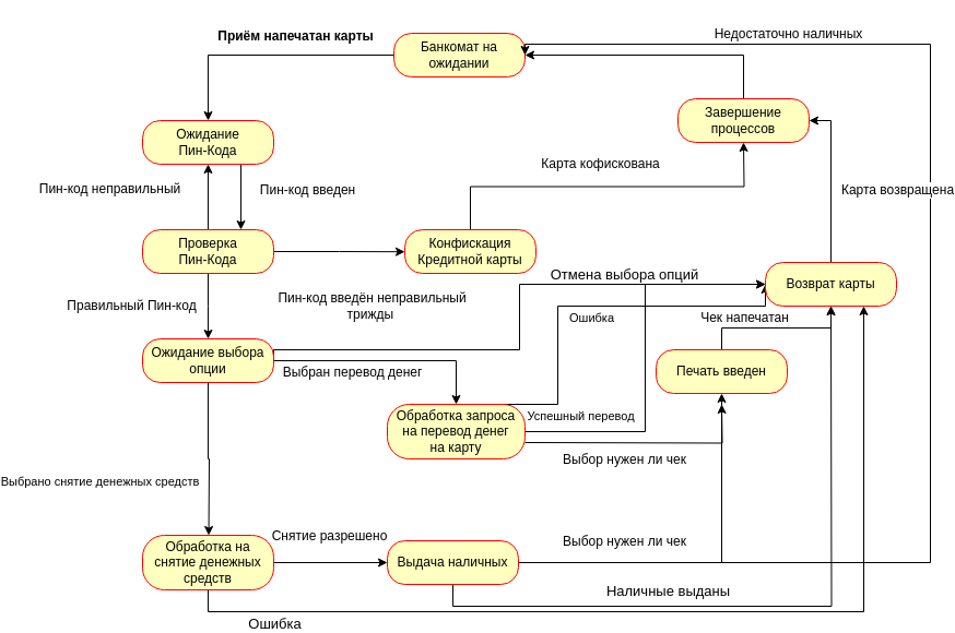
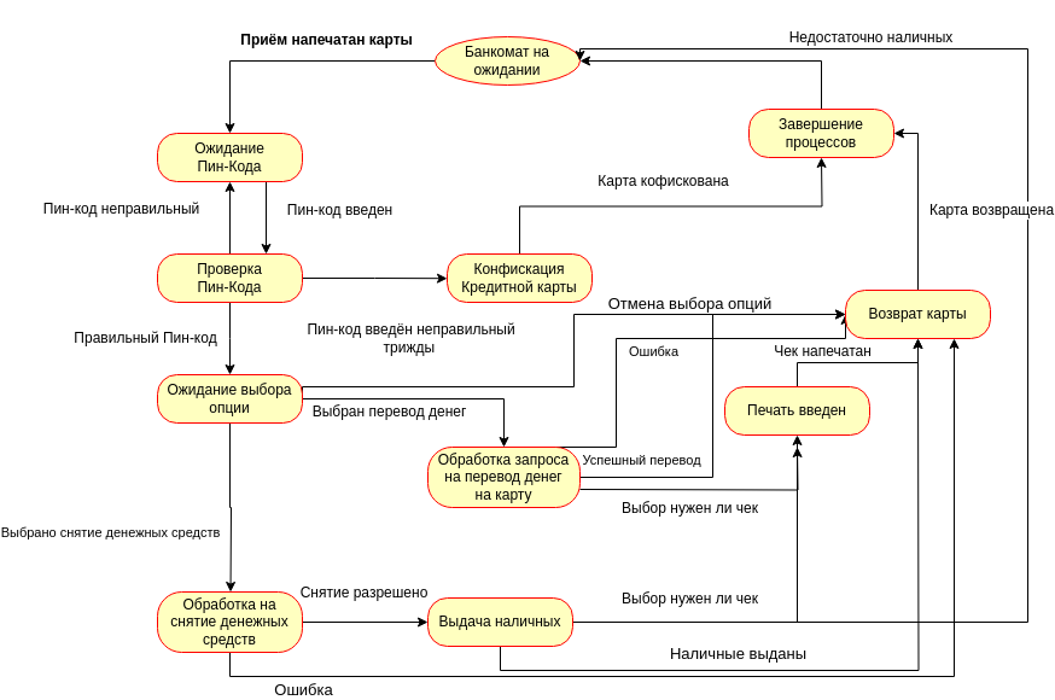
  <mxCell id="0" />
  <mxCell id="1" parent="0" />
  <mxCell id="2" style="edgeStyle=orthogonalEdgeStyle;rounded=0;orthogonalLoop=1;jettySize=auto;html=1;entryX=0.5;entryY=0;entryDx=0;entryDy=0;" edge="1" parent="1" source="3" target="6"><mxGeometry relative="1" as="geometry" /></mxCell>
- <mxCell id="3" value="Банкомат на ожидании" style="rounded=1;whiteSpace=wrap;html=1;arcSize=40;fontColor=#000000;fillColor=#ffffc0;strokeColor=#ff0000;" vertex="1" parent="1"><mxGeometry x="355" y="30" width="120" height="40" as="geometry" /></mxCell>
+ <mxCell id="3" value="Банкомат на ожидании" style="ellipse;whiteSpace=wrap;html=1;arcSize=40;fontColor=#000000;fillColor=#ffffc0;strokeColor=#ff0000;" vertex="1" parent="1"><mxGeometry x="355" y="30" width="120" height="40" as="geometry" /></mxCell>
  <mxCell id="4" style="edgeStyle=orthogonalEdgeStyle;rounded=0;orthogonalLoop=1;jettySize=auto;html=1;exitX=0.75;exitY=1;exitDx=0;exitDy=0;entryX=0.75;entryY=0;entryDx=0;entryDy=0;" edge="1" parent="1" source="6" target="12"><mxGeometry relative="1" as="geometry" /></mxCell>
  <mxCell id="5" value="Пин-код введен" style="edgeLabel;html=1;align=center;verticalAlign=middle;resizable=0;points=[];rotation=0;fontSize=12;" vertex="1" connectable="0" parent="4"><mxGeometry x="-0.467" y="-1" relative="1" as="geometry"><mxPoint x="61" y="7" as="offset" /></mxGeometry></mxCell>
  <mxCell id="6" value="Ожидание &lt;br&gt;Пин-Кода" style="rounded=1;whiteSpace=wrap;html=1;arcSize=40;fontColor=#000000;fillColor=#ffffc0;strokeColor=#ff0000;" vertex="1" parent="1"><mxGeometry x="125" y="110" width="120" height="40" as="geometry" /></mxCell>
  <mxCell id="7" value="Приём напечатан карты" style="text;align=center;fontStyle=1;verticalAlign=middle;spacingLeft=3;spacingRight=3;strokeColor=none;rotatable=0;points=[[0,0.5],[1,0.5]];portConstraint=eastwest;html=1;" vertex="1" parent="1"><mxGeometry x="225" y="20" width="80" height="26" as="geometry" /></mxCell>
  <mxCell id="8" style="edgeStyle=orthogonalEdgeStyle;rounded=0;orthogonalLoop=1;jettySize=auto;html=1;entryX=0.5;entryY=1;entryDx=0;entryDy=0;" edge="1" parent="1" source="12" target="6"><mxGeometry relative="1" as="geometry" /></mxCell>
  <mxCell id="9" style="edgeStyle=orthogonalEdgeStyle;rounded=0;orthogonalLoop=1;jettySize=auto;html=1;exitX=1;exitY=0.5;exitDx=0;exitDy=0;" edge="1" parent="1" source="12"><mxGeometry relative="1" as="geometry"><mxPoint x="365" y="230.211" as="targetPoint" /></mxGeometry></mxCell>
  <mxCell id="10" style="edgeStyle=orthogonalEdgeStyle;rounded=0;orthogonalLoop=1;jettySize=auto;html=1;exitX=0.5;exitY=1;exitDx=0;exitDy=0;" edge="1" parent="1" source="12"><mxGeometry relative="1" as="geometry"><mxPoint x="185" y="310" as="targetPoint" /></mxGeometry></mxCell>
  <mxCell id="11" value="Правильный Пин-код" style="edgeLabel;html=1;align=center;verticalAlign=middle;resizable=0;points=[];fontSize=12;" vertex="1" connectable="0" parent="10"><mxGeometry x="0.031" y="3" relative="1" as="geometry"><mxPoint x="-74" y="-1" as="offset" /></mxGeometry></mxCell>
  <mxCell id="12" value="Проверка&lt;br&gt;Пин-Кода" style="rounded=1;whiteSpace=wrap;html=1;arcSize=40;fontColor=#000000;fillColor=#ffffc0;strokeColor=#ff0000;" vertex="1" parent="1"><mxGeometry x="125" y="210" width="120" height="40" as="geometry" /></mxCell>
  <mxCell id="13" value="Пин-код неправильный" style="text;html=1;align=center;verticalAlign=middle;resizable=0;points=[];autosize=1;strokeColor=none;fillColor=none;" vertex="1" parent="1"><mxGeometry x="20" y="158" width="150" height="30" as="geometry" /></mxCell>
  <mxCell id="14" style="edgeStyle=orthogonalEdgeStyle;rounded=0;orthogonalLoop=1;jettySize=auto;html=1;exitX=0.5;exitY=0;exitDx=0;exitDy=0;" edge="1" parent="1" source="16"><mxGeometry relative="1" as="geometry"><mxPoint x="675" y="130" as="targetPoint" /></mxGeometry></mxCell>
  <mxCell id="15" value="Карта кофискована" style="edgeLabel;html=1;align=center;verticalAlign=middle;resizable=0;points=[];fontSize=12;" vertex="1" connectable="0" parent="14"><mxGeometry x="-0.045" y="1" relative="1" as="geometry"><mxPoint y="-20" as="offset" /></mxGeometry></mxCell>
  <mxCell id="16" value="Конфискация&lt;br&gt;Кредитной карты" style="rounded=1;whiteSpace=wrap;html=1;arcSize=40;fontColor=#000000;fillColor=#ffffc0;strokeColor=#ff0000;" vertex="1" parent="1"><mxGeometry x="365" y="210" width="120" height="40" as="geometry" /></mxCell>
  <mxCell id="17" value="Пин-код введён неправильный&lt;br&gt;трижды&amp;nbsp;" style="text;html=1;align=center;verticalAlign=middle;resizable=0;points=[];autosize=1;strokeColor=none;fillColor=none;" vertex="1" parent="1"><mxGeometry x="235" y="260" width="200" height="40" as="geometry" /></mxCell>
  <mxCell id="18" style="edgeStyle=orthogonalEdgeStyle;rounded=0;orthogonalLoop=1;jettySize=auto;html=1;exitX=0.5;exitY=0;exitDx=0;exitDy=0;entryX=1;entryY=0.5;entryDx=0;entryDy=0;" edge="1" parent="1" source="19" target="3"><mxGeometry relative="1" as="geometry" /></mxCell>
  <mxCell id="19" value="Завершение&lt;br&gt;процессов" style="rounded=1;whiteSpace=wrap;html=1;arcSize=40;fontColor=#000000;fillColor=#ffffc0;strokeColor=#ff0000;" vertex="1" parent="1"><mxGeometry x="615" y="90" width="120" height="40" as="geometry" /></mxCell>
  <mxCell id="20" style="edgeStyle=orthogonalEdgeStyle;rounded=0;orthogonalLoop=1;jettySize=auto;html=1;exitX=1;exitY=0.5;exitDx=0;exitDy=0;entryX=0.5;entryY=0;entryDx=0;entryDy=0;" edge="1" parent="1" source="26" target="32"><mxGeometry relative="1" as="geometry"><mxPoint x="395" y="330.211" as="targetPoint" /></mxGeometry></mxCell>
  <mxCell id="21" value="Выбран перевод денег" style="edgeLabel;html=1;align=center;verticalAlign=middle;resizable=0;points=[];fontSize=12;" vertex="1" connectable="0" parent="20"><mxGeometry x="-0.355" y="3" relative="1" as="geometry"><mxPoint x="4" y="13" as="offset" /></mxGeometry></mxCell>
  <mxCell id="22" style="edgeStyle=orthogonalEdgeStyle;rounded=0;orthogonalLoop=1;jettySize=auto;html=1;exitX=0.5;exitY=1;exitDx=0;exitDy=0;" edge="1" parent="1" source="26"><mxGeometry relative="1" as="geometry"><mxPoint x="185.526" y="490" as="targetPoint" /></mxGeometry></mxCell>
  <mxCell id="23" value="Выбрано снятие денежных средств" style="edgeLabel;html=1;align=center;verticalAlign=middle;resizable=0;points=[];" vertex="1" connectable="0" parent="22"><mxGeometry x="-0.176" y="3" relative="1" as="geometry"><mxPoint x="-103" y="32" as="offset" /></mxGeometry></mxCell>
  <mxCell id="24" style="edgeStyle=orthogonalEdgeStyle;rounded=0;orthogonalLoop=1;jettySize=auto;html=1;exitX=1;exitY=0.5;exitDx=0;exitDy=0;entryX=0;entryY=0.5;entryDx=0;entryDy=0;" edge="1" parent="1" source="26" target="50"><mxGeometry relative="1" as="geometry"><Array as="points"><mxPoint x="245" y="320" /><mxPoint x="470" y="320" /><mxPoint x="470" y="260" /></Array></mxGeometry></mxCell>
  <mxCell id="25" value="Отмена выбора опций" style="edgeLabel;html=1;align=center;verticalAlign=middle;resizable=0;points=[];fontSize=13;" vertex="1" connectable="0" parent="24"><mxGeometry x="0.409" y="2" relative="1" as="geometry"><mxPoint x="24" y="-8" as="offset" /></mxGeometry></mxCell>
  <mxCell id="26" value="Ожидание выбора опции" style="rounded=1;whiteSpace=wrap;html=1;arcSize=40;fontColor=#000000;fillColor=#ffffc0;strokeColor=#ff0000;" vertex="1" parent="1"><mxGeometry x="125" y="310" width="120" height="40" as="geometry" /></mxCell>
  <mxCell id="27" style="edgeStyle=orthogonalEdgeStyle;rounded=0;orthogonalLoop=1;jettySize=auto;html=1;exitX=1;exitY=0.5;exitDx=0;exitDy=0;entryX=0;entryY=0.5;entryDx=0;entryDy=0;" edge="1" parent="1" source="32" target="50"><mxGeometry relative="1" as="geometry" /></mxCell>
  <mxCell id="28" value="Успешный перевод" style="edgeLabel;html=1;align=center;verticalAlign=middle;resizable=0;points=[];" vertex="1" connectable="0" parent="27"><mxGeometry x="-0.134" y="1" relative="1" as="geometry"><mxPoint x="-59" y="29" as="offset" /></mxGeometry></mxCell>
  <mxCell id="29" style="edgeStyle=orthogonalEdgeStyle;rounded=0;orthogonalLoop=1;jettySize=auto;html=1;exitX=1;exitY=0.5;exitDx=0;exitDy=0;entryX=0.5;entryY=1;entryDx=0;entryDy=0;" edge="1" parent="1"><mxGeometry relative="1" as="geometry"><mxPoint x="475" y="405" as="sourcePoint" /><mxPoint x="655" y="370" as="targetPoint" /></mxGeometry></mxCell>
  <mxCell id="30" style="edgeStyle=orthogonalEdgeStyle;rounded=0;orthogonalLoop=1;jettySize=auto;html=1;exitX=0.75;exitY=0;exitDx=0;exitDy=0;entryX=0;entryY=0.5;entryDx=0;entryDy=0;" edge="1" parent="1" source="32" target="50"><mxGeometry relative="1" as="geometry"><Array as="points"><mxPoint x="505" y="370" /><mxPoint x="505" y="280" /><mxPoint x="695" y="280" /></Array></mxGeometry></mxCell>
  <mxCell id="31" value="Ошибка" style="edgeLabel;html=1;align=center;verticalAlign=middle;resizable=0;points=[];" vertex="1" connectable="0" parent="30"><mxGeometry x="-0.533" y="-2" relative="1" as="geometry"><mxPoint x="28" y="-57" as="offset" /></mxGeometry></mxCell>
  <mxCell id="32" value="Обработка запроса на перевод денег&lt;br&gt;на карту" style="rounded=1;whiteSpace=wrap;html=1;arcSize=40;fontColor=#000000;fillColor=#ffffc0;strokeColor=#ff0000;" vertex="1" parent="1"><mxGeometry x="349" y="370" width="126" height="50" as="geometry" /></mxCell>
  <mxCell id="33" style="edgeStyle=orthogonalEdgeStyle;rounded=0;orthogonalLoop=1;jettySize=auto;html=1;exitX=1;exitY=0.5;exitDx=0;exitDy=0;entryX=0;entryY=0.5;entryDx=0;entryDy=0;" edge="1" parent="1" source="36" target="43"><mxGeometry relative="1" as="geometry"><mxPoint x="335" y="515.474" as="targetPoint" /></mxGeometry></mxCell>
  <mxCell id="34" style="edgeStyle=orthogonalEdgeStyle;rounded=0;orthogonalLoop=1;jettySize=auto;html=1;exitX=0.5;exitY=1;exitDx=0;exitDy=0;entryX=0.75;entryY=1;entryDx=0;entryDy=0;" edge="1" parent="1" source="36" target="50"><mxGeometry relative="1" as="geometry" /></mxCell>
  <mxCell id="35" value="Ошибка" style="edgeLabel;html=1;align=center;verticalAlign=middle;resizable=0;points=[];fontSize=13;" vertex="1" connectable="0" parent="34"><mxGeometry x="-0.83" y="-1" relative="1" as="geometry"><mxPoint x="3" y="9" as="offset" /></mxGeometry></mxCell>
  <mxCell id="36" value="Обработка на снятие денежных средств" style="rounded=1;whiteSpace=wrap;html=1;arcSize=40;fontColor=#000000;fillColor=#ffffc0;strokeColor=#ff0000;" vertex="1" parent="1"><mxGeometry x="125" y="490" width="120" height="50" as="geometry" /></mxCell>
  <mxCell id="37" style="edgeStyle=orthogonalEdgeStyle;rounded=0;orthogonalLoop=1;jettySize=auto;html=1;exitX=1;exitY=0.5;exitDx=0;exitDy=0;entryX=0.5;entryY=1;entryDx=0;entryDy=0;" edge="1" parent="1" source="43" target="47"><mxGeometry relative="1" as="geometry"><mxPoint x="595" y="515.474" as="targetPoint" /></mxGeometry></mxCell>
  <mxCell id="38" value="Выбор нужен ли чек" style="edgeLabel;html=1;align=center;verticalAlign=middle;resizable=0;points=[];fontSize=12;" vertex="1" connectable="0" parent="37"><mxGeometry x="0.221" relative="1" as="geometry"><mxPoint x="-90" y="2" as="offset" /></mxGeometry></mxCell>
  <mxCell id="39" style="edgeStyle=orthogonalEdgeStyle;rounded=0;orthogonalLoop=1;jettySize=auto;html=1;exitX=0.5;exitY=1;exitDx=0;exitDy=0;" edge="1" parent="1" source="43"><mxGeometry relative="1" as="geometry"><mxPoint x="755" y="280" as="targetPoint" /></mxGeometry></mxCell>
  <mxCell id="40" value="Наличные выданы" style="edgeLabel;html=1;align=center;verticalAlign=middle;resizable=0;points=[];fontSize=13;" vertex="1" connectable="0" parent="39"><mxGeometry x="-0.285" y="3" relative="1" as="geometry"><mxPoint x="-13" y="-12" as="offset" /></mxGeometry></mxCell>
  <mxCell id="41" style="edgeStyle=orthogonalEdgeStyle;rounded=0;orthogonalLoop=1;jettySize=auto;html=1;exitX=1;exitY=0.5;exitDx=0;exitDy=0;entryX=1;entryY=0.5;entryDx=0;entryDy=0;" edge="1" parent="1" source="43" target="3"><mxGeometry relative="1" as="geometry"><mxPoint x="845" y="50" as="targetPoint" /><Array as="points"><mxPoint x="846" y="515" /><mxPoint x="846" y="40" /><mxPoint x="475" y="40" /></Array></mxGeometry></mxCell>
  <mxCell id="42" value="Недостаточно наличных" style="edgeLabel;html=1;align=center;verticalAlign=middle;resizable=0;points=[];fontSize=12;" vertex="1" connectable="0" parent="41"><mxGeometry x="0.462" y="2" relative="1" as="geometry"><mxPoint x="-82" y="-12" as="offset" /></mxGeometry></mxCell>
  <mxCell id="43" value="Выдача наличных" style="rounded=1;whiteSpace=wrap;html=1;arcSize=40;fontColor=#000000;fillColor=#ffffc0;strokeColor=#ff0000;" vertex="1" parent="1"><mxGeometry x="349" y="495" width="120" height="40" as="geometry" /></mxCell>
  <mxCell id="44" value="Снятие разрешено" style="edgeLabel;html=1;align=center;verticalAlign=middle;resizable=0;points=[];fontSize=12;" vertex="1" connectable="0" parent="1"><mxGeometry x="295" y="490.005" as="geometry" /></mxCell>
  <mxCell id="45" style="edgeStyle=orthogonalEdgeStyle;rounded=0;orthogonalLoop=1;jettySize=auto;html=1;exitX=0.5;exitY=0;exitDx=0;exitDy=0;entryX=0.5;entryY=1;entryDx=0;entryDy=0;" edge="1" parent="1" source="47" target="50"><mxGeometry relative="1" as="geometry" /></mxCell>
  <mxCell id="46" value="Чек напечатан" style="edgeLabel;html=1;align=center;verticalAlign=middle;resizable=0;points=[];fontSize=12;" vertex="1" connectable="0" parent="45"><mxGeometry x="-0.459" y="-3" relative="1" as="geometry"><mxPoint x="2" y="-13" as="offset" /></mxGeometry></mxCell>
  <mxCell id="47" value="Печать введен" style="rounded=1;whiteSpace=wrap;html=1;arcSize=40;fontColor=#000000;fillColor=#ffffc0;strokeColor=#ff0000;" vertex="1" parent="1"><mxGeometry x="595" y="320" width="120" height="40" as="geometry" /></mxCell>
  <mxCell id="48" style="edgeStyle=orthogonalEdgeStyle;rounded=0;orthogonalLoop=1;jettySize=auto;html=1;exitX=0.5;exitY=0;exitDx=0;exitDy=0;entryX=1;entryY=0.5;entryDx=0;entryDy=0;" edge="1" parent="1" source="50" target="19"><mxGeometry relative="1" as="geometry" /></mxCell>
  <mxCell id="49" value="Карта возвращена" style="edgeLabel;html=1;align=center;verticalAlign=middle;resizable=0;points=[];fontSize=12;" vertex="1" connectable="0" parent="48"><mxGeometry x="0.071" y="-2" relative="1" as="geometry"><mxPoint x="58" y="13" as="offset" /></mxGeometry></mxCell>
  <mxCell id="50" value="Возврат карты" style="rounded=1;whiteSpace=wrap;html=1;arcSize=40;fontColor=#000000;fillColor=#ffffc0;strokeColor=#ff0000;" vertex="1" parent="1"><mxGeometry x="695" y="240" width="120" height="40" as="geometry" /></mxCell>
  <mxCell id="51" value="Выбор нужен ли чек" style="edgeLabel;html=1;align=center;verticalAlign=middle;resizable=0;points=[];fontSize=12;" vertex="1" connectable="0" parent="1"><mxGeometry x="565" y="420.002" as="geometry" /></mxCell>
